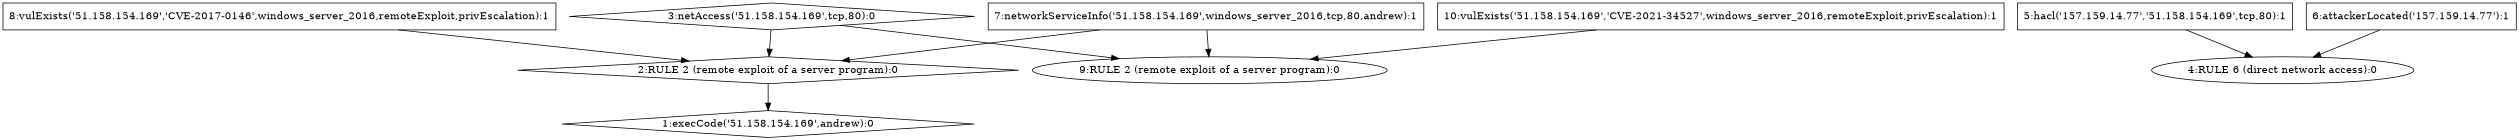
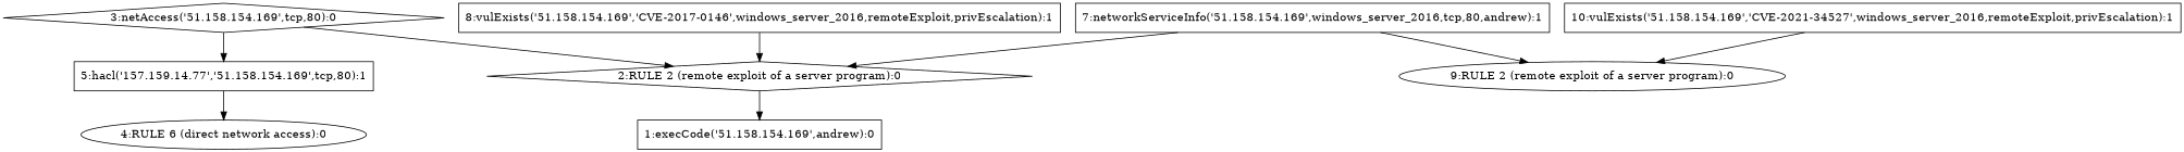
  digraph {
    node [shape=box]
-   n1 [label="1:execCode('51.158.154.169',andrew):0" shape=diamond]
+   n1 [label="1:execCode('51.158.154.169',andrew):0"]
    n2 [label="2:RULE 2 (remote exploit of a server program):0" shape=diamond]
    n3 [label="3:netAccess('51.158.154.169',tcp,80):0" shape=diamond]
    n4 [label="9:RULE 2 (remote exploit of a server program):0" shape=ellipse]
    n5 [label="4:RULE 6 (direct network access):0" shape=ellipse]
    n6 [label="5:hacl('157.159.14.77','51.158.154.169',tcp,80):1"]
-   n7 [label="6:attackerLocated('157.159.14.77'):1"]
    n8 [label="7:networkServiceInfo('51.158.154.169',windows_server_2016,tcp,80,andrew):1"]
    n9 [label="8:vulExists('51.158.154.169','CVE-2017-0146',windows_server_2016,remoteExploit,privEscalation):1"]
    n10 [label="10:vulExists('51.158.154.169','CVE-2021-34527',windows_server_2016,remoteExploit,privEscalation):1"]
    n2 -> n1
    n3 -> n2
-   n3 -> n4
+   n3 -> n6
    n6 -> n5
-   n7 -> n5
    n8 -> n2
    n8 -> n4
    n9 -> n2
    n10 -> n4
  }
